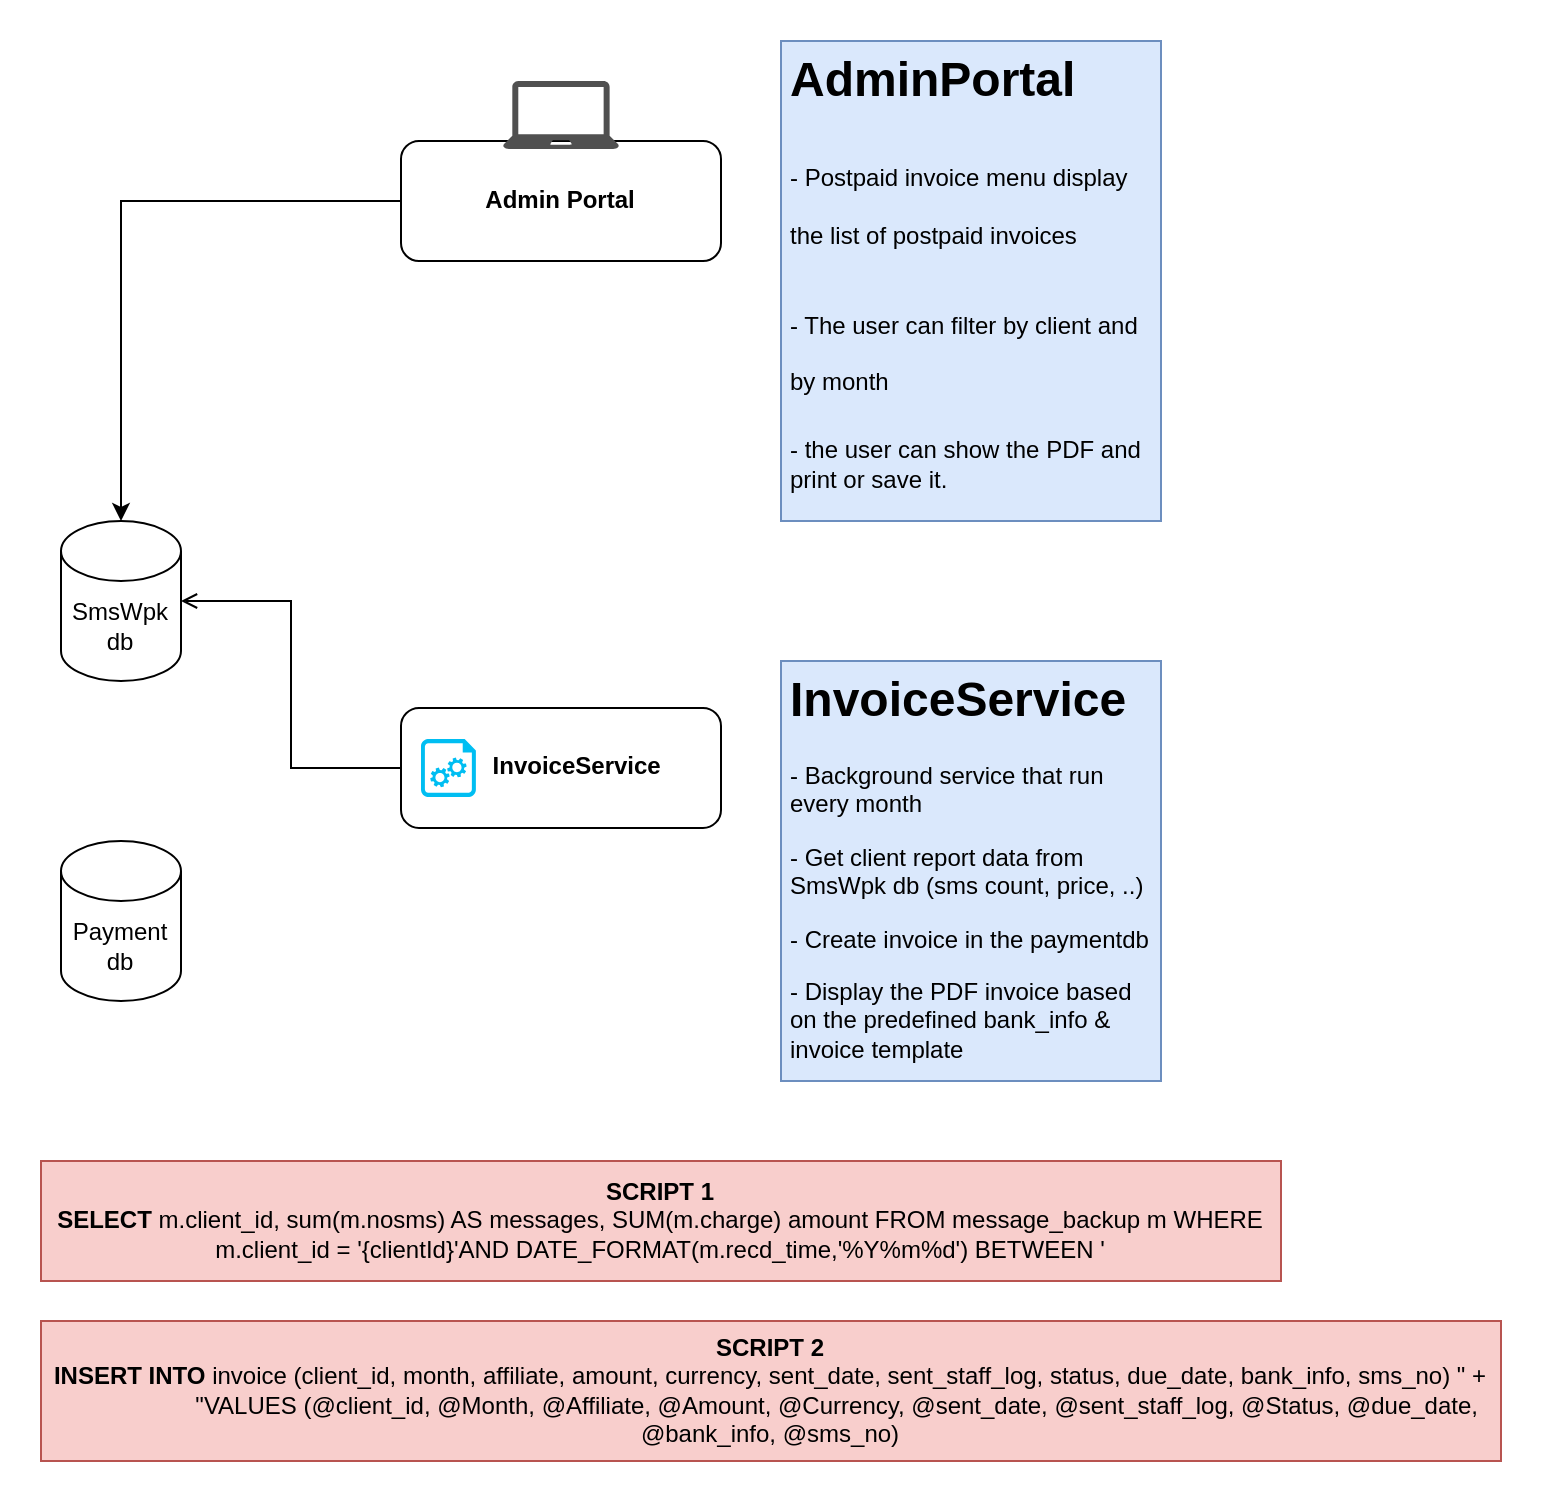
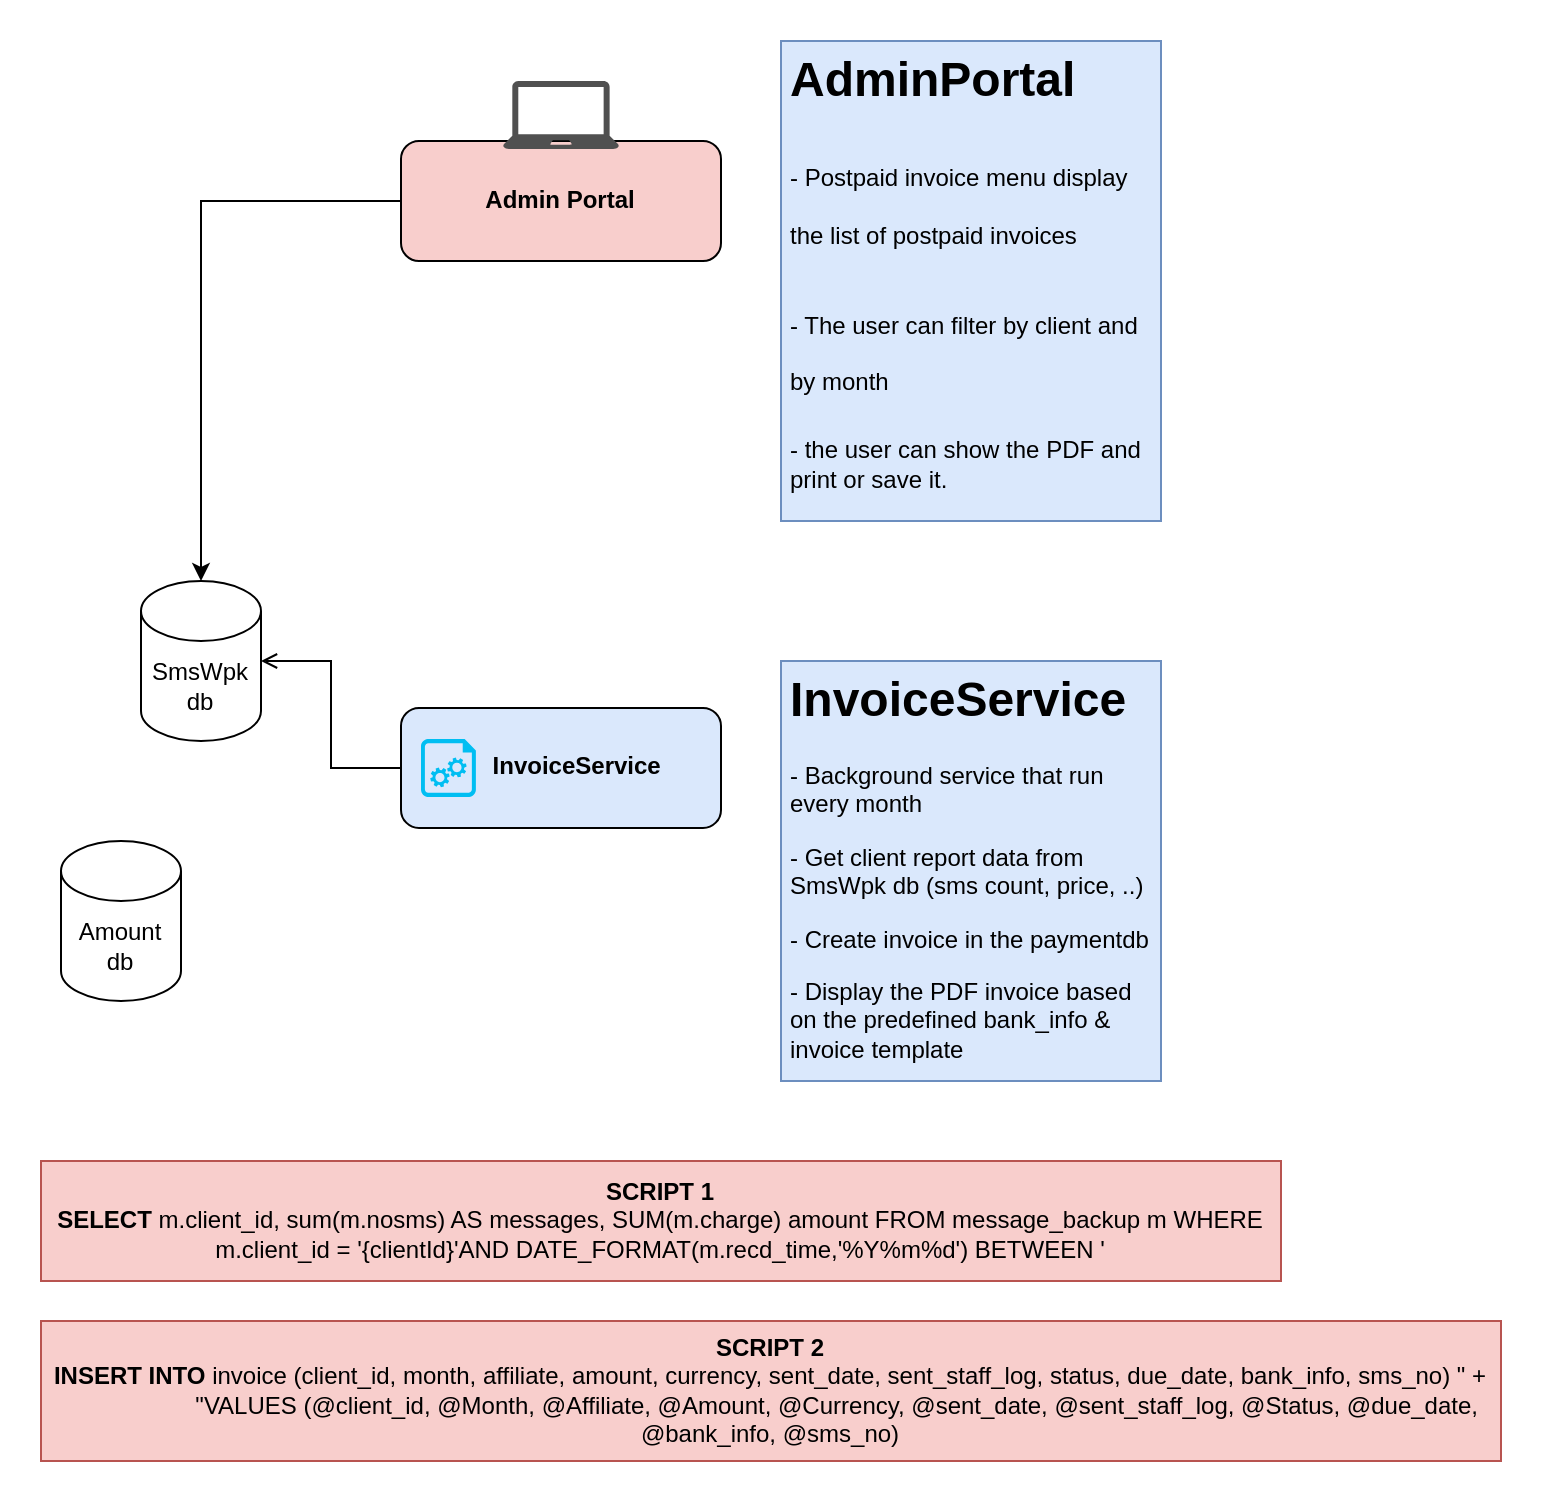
  <mxCell id="0" />
  <mxCell id="1" parent="0" />
  <mxCell id="2" style="edgeStyle=orthogonalEdgeStyle;rounded=0;orthogonalLoop=1;jettySize=auto;html=1;entryX=1;entryY=0.5;entryDx=0;entryDy=0;entryPerimeter=0;endArrow=open;" edge="1" parent="1" source="11" target="3"><mxGeometry relative="1" as="geometry" /></mxCell>
- <mxCell id="3" value="SmsWpk&lt;br&gt;db" style="shape=cylinder3;whiteSpace=wrap;html=1;boundedLbl=1;backgroundOutline=1;size=15;" vertex="1" parent="1"><mxGeometry x="30" y="260" width="60" height="80" as="geometry" /></mxCell>
- <mxCell id="4" value="Payment&lt;br&gt;db" style="shape=cylinder3;whiteSpace=wrap;html=1;boundedLbl=1;backgroundOutline=1;size=15;" vertex="1" parent="1"><mxGeometry x="30" y="420" width="60" height="80" as="geometry" /></mxCell>
+ <mxCell id="3" value="SmsWpk&lt;br&gt;db" style="shape=cylinder3;whiteSpace=wrap;html=1;boundedLbl=1;backgroundOutline=1;size=15;" vertex="1" parent="1"><mxGeometry x="70" y="290" width="60" height="80" as="geometry" /></mxCell>
+ <mxCell id="4" value="Amount&lt;br&gt;db" style="shape=cylinder3;whiteSpace=wrap;html=1;boundedLbl=1;backgroundOutline=1;size=15;" vertex="1" parent="1"><mxGeometry x="30" y="420" width="60" height="80" as="geometry" /></mxCell>
  <mxCell id="5" value="&lt;h1&gt;InvoiceService&lt;/h1&gt;&lt;p&gt;- Background service that run every month&lt;/p&gt;&lt;p&gt;- Get client report data from SmsWpk db (sms count, price, ..)&lt;/p&gt;&lt;p&gt;- Create invoice in the paymentdb&lt;/p&gt;&lt;p&gt;- Display the PDF invoice based on the predefined bank_info &amp;amp; invoice template&lt;/p&gt;" style="text;html=1;spacing=5;spacingTop=-20;whiteSpace=wrap;overflow=hidden;rounded=0;fillColor=#dae8fc;strokeColor=#6c8ebf;" vertex="1" parent="1"><mxGeometry x="390" y="330" width="190" height="210" as="geometry" /></mxCell>
  <mxCell id="6" value="&lt;b&gt;SCRIPT 1&lt;br&gt;SELECT&lt;/b&gt; m.client_id, sum(m.nosms) AS messages, SUM(m.charge) amount FROM message_backup m WHERE m.client_id = '{clientId}'AND DATE_FORMAT(m.recd_time,'%Y%m%d') BETWEEN '" style="text;html=1;strokeColor=#b85450;fillColor=#f8cecc;align=center;verticalAlign=middle;whiteSpace=wrap;rounded=0;" vertex="1" parent="1"><mxGeometry x="20" y="580" width="620" height="60" as="geometry" /></mxCell>
  <mxCell id="7" value="&lt;div&gt;&lt;b&gt;SCRIPT 2&lt;/b&gt;&lt;/div&gt;&lt;div&gt;&lt;b&gt;INSERT INTO&lt;/b&gt; invoice (client_id, month, affiliate, amount, currency, sent_date, sent_staff_log, status, due_date, bank_info, sms_no) &quot; +&lt;/div&gt;&lt;div&gt;&amp;nbsp; &amp;nbsp; &amp;nbsp; &amp;nbsp; &amp;nbsp; &amp;nbsp; &amp;nbsp; &amp;nbsp; &amp;nbsp; &amp;nbsp; &quot;VALUES (@client_id, @Month, @Affiliate, @Amount, @Currency, @sent_date, @sent_staff_log, @Status, @due_date, @bank_info, @sms_no)&lt;/div&gt;" style="text;html=1;strokeColor=#b85450;fillColor=#f8cecc;align=center;verticalAlign=middle;whiteSpace=wrap;rounded=0;" vertex="1" parent="1"><mxGeometry x="20" y="660" width="730" height="70" as="geometry" /></mxCell>
  <mxCell id="8" style="edgeStyle=orthogonalEdgeStyle;rounded=0;orthogonalLoop=1;jettySize=auto;html=1;" edge="1" parent="1" source="14" target="3"><mxGeometry relative="1" as="geometry" /></mxCell>
  <mxCell id="9" value="&lt;h1&gt;&lt;span&gt;AdminPortal&lt;/span&gt;&lt;/h1&gt;&lt;h1&gt;&lt;span style=&quot;font-size: 12px ; font-weight: normal&quot;&gt;- Postpaid invoice menu display the list of postpaid invoices&amp;nbsp;&lt;/span&gt;&lt;/h1&gt;&lt;h1&gt;&lt;span style=&quot;font-size: 12px ; font-weight: 400&quot;&gt;- The user can filter by client and by month&lt;/span&gt;&lt;/h1&gt;&lt;div&gt;&lt;span style=&quot;font-size: 12px ; font-weight: 400&quot;&gt;- the user can show the PDF and print or save it.&lt;/span&gt;&lt;/div&gt;&lt;div&gt;&lt;span style=&quot;font-size: 12px ; font-weight: 400&quot;&gt;&lt;br&gt;&lt;/span&gt;&lt;/div&gt;" style="text;html=1;spacing=5;spacingTop=-20;whiteSpace=wrap;overflow=hidden;rounded=0;fillColor=#dae8fc;strokeColor=#6c8ebf;" vertex="1" parent="1"><mxGeometry x="390" y="20" width="190" height="240" as="geometry" /></mxCell>
  <mxCell id="10" value="" style="group" vertex="1" connectable="0" parent="1"><mxGeometry x="200" y="353.47" width="160" height="60" as="geometry" /></mxCell>
- <mxCell id="11" value="&lt;b&gt;&amp;nbsp; &amp;nbsp; &amp;nbsp;InvoiceService&lt;/b&gt;" style="rounded=1;whiteSpace=wrap;html=1;fontSize=12;glass=0;strokeWidth=1;shadow=0;" parent="10" vertex="1"><mxGeometry width="160" height="60" as="geometry" /></mxCell>
+ <mxCell id="11" value="&lt;b&gt;&amp;nbsp; &amp;nbsp; &amp;nbsp;InvoiceService&lt;/b&gt;" style="rounded=1;whiteSpace=wrap;html=1;fontSize=12;glass=0;strokeWidth=1;shadow=0;fillColor=#dae8fc;" parent="10" vertex="1"><mxGeometry width="160" height="60" as="geometry" /></mxCell>
  <mxCell id="12" value="" style="verticalLabelPosition=bottom;html=1;verticalAlign=top;align=center;strokeColor=none;fillColor=#00BEF2;shape=mxgraph.azure.startup_task;pointerEvents=1;" vertex="1" parent="10"><mxGeometry x="10" y="15.53" width="27.5" height="28.95" as="geometry" /></mxCell>
  <mxCell id="13" value="" style="group" vertex="1" connectable="0" parent="1"><mxGeometry x="200" y="40" width="160" height="90" as="geometry" /></mxCell>
- <mxCell id="14" value="&lt;b&gt;Admin Portal&lt;/b&gt;" style="rounded=1;whiteSpace=wrap;html=1;fontSize=12;glass=0;strokeWidth=1;shadow=0;" vertex="1" parent="13"><mxGeometry y="30" width="160" height="60" as="geometry" /></mxCell>
+ <mxCell id="14" value="&lt;b&gt;Admin Portal&lt;/b&gt;" style="rounded=1;whiteSpace=wrap;html=1;fontSize=12;glass=0;strokeWidth=1;shadow=0;fillColor=#f8cecc;" vertex="1" parent="13"><mxGeometry y="30" width="160" height="60" as="geometry" /></mxCell>
  <mxCell id="15" value="" style="sketch=0;pointerEvents=1;shadow=0;dashed=0;html=1;strokeColor=none;fillColor=#505050;labelPosition=center;verticalLabelPosition=bottom;verticalAlign=top;outlineConnect=0;align=center;shape=mxgraph.office.devices.laptop;" vertex="1" parent="13"><mxGeometry x="51" width="58" height="34" as="geometry" /></mxCell>
